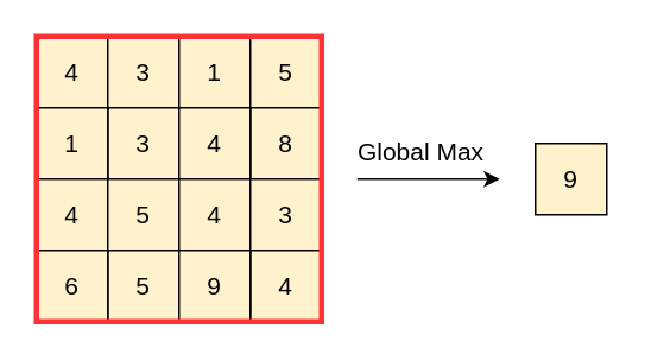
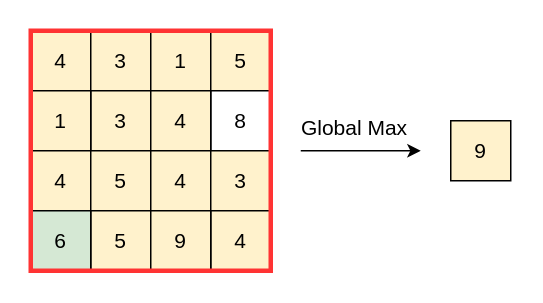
  <mxCell id="0" />
  <mxCell id="1" parent="0" />
  <mxCell id="2" value="4" style="whiteSpace=wrap;html=1;aspect=fixed;fillColor=#fff2cc;strokeColor=#000000;fontSize=14;" vertex="1" parent="1"><mxGeometry x="20" y="20" width="40" height="40" as="geometry" /></mxCell>
  <mxCell id="3" value="3" style="whiteSpace=wrap;html=1;aspect=fixed;fillColor=#fff2cc;strokeColor=#000000;fontSize=14;" vertex="1" parent="1"><mxGeometry x="60" y="20" width="40" height="40" as="geometry" /></mxCell>
  <mxCell id="4" value="3" style="whiteSpace=wrap;html=1;aspect=fixed;fillColor=#fff2cc;strokeColor=#000000;fontSize=14;" vertex="1" parent="1"><mxGeometry x="60" y="60" width="40" height="40" as="geometry" /></mxCell>
  <mxCell id="5" value="1" style="whiteSpace=wrap;html=1;aspect=fixed;fillColor=#fff2cc;strokeColor=#000000;fontSize=14;" vertex="1" parent="1"><mxGeometry x="20" y="60" width="40" height="40" as="geometry" /></mxCell>
  <mxCell id="6" value="1" style="whiteSpace=wrap;html=1;aspect=fixed;fillColor=#fff2cc;strokeColor=#000000;fontSize=14;" vertex="1" parent="1"><mxGeometry x="100" y="20" width="40" height="40" as="geometry" /></mxCell>
  <mxCell id="7" value="5" style="whiteSpace=wrap;html=1;aspect=fixed;fillColor=#fff2cc;strokeColor=#000000;fontSize=14;" vertex="1" parent="1"><mxGeometry x="140" y="20" width="40" height="40" as="geometry" /></mxCell>
- <mxCell id="8" value="8" style="whiteSpace=wrap;html=1;aspect=fixed;fillColor=#fff2cc;strokeColor=#000000;fontSize=14;" vertex="1" parent="1"><mxGeometry x="140" y="60" width="40" height="40" as="geometry" /></mxCell>
+ <mxCell id="8" value="8" style="whiteSpace=wrap;html=1;aspect=fixed;fillColor=#ffffff;strokeColor=#000000;fontSize=14;" vertex="1" parent="1"><mxGeometry x="140" y="60" width="40" height="40" as="geometry" /></mxCell>
  <mxCell id="9" value="4" style="whiteSpace=wrap;html=1;aspect=fixed;fillColor=#fff2cc;strokeColor=#000000;fontSize=14;" vertex="1" parent="1"><mxGeometry x="100" y="60" width="40" height="40" as="geometry" /></mxCell>
  <mxCell id="10" value="4" style="whiteSpace=wrap;html=1;aspect=fixed;fillColor=#fff2cc;strokeColor=#000000;fontSize=14;" vertex="1" parent="1"><mxGeometry x="20" y="100" width="40" height="40" as="geometry" /></mxCell>
  <mxCell id="11" value="5" style="whiteSpace=wrap;html=1;aspect=fixed;fillColor=#fff2cc;strokeColor=#000000;fontSize=14;" vertex="1" parent="1"><mxGeometry x="60" y="100" width="40" height="40" as="geometry" /></mxCell>
  <mxCell id="12" value="5" style="whiteSpace=wrap;html=1;aspect=fixed;fillColor=#fff2cc;strokeColor=#000000;fontSize=14;" vertex="1" parent="1"><mxGeometry x="60" y="140" width="40" height="40" as="geometry" /></mxCell>
- <mxCell id="13" value="6" style="whiteSpace=wrap;html=1;aspect=fixed;fillColor=#fff2cc;strokeColor=#000000;fontSize=14;" vertex="1" parent="1"><mxGeometry x="20" y="140" width="40" height="40" as="geometry" /></mxCell>
+ <mxCell id="13" value="6" style="whiteSpace=wrap;html=1;aspect=fixed;fillColor=#d5e8d4;strokeColor=#000000;fontSize=14;" vertex="1" parent="1"><mxGeometry x="20" y="140" width="40" height="40" as="geometry" /></mxCell>
  <mxCell id="14" value="4" style="whiteSpace=wrap;html=1;aspect=fixed;fillColor=#fff2cc;strokeColor=#000000;fontSize=14;" vertex="1" parent="1"><mxGeometry x="100" y="100" width="40" height="40" as="geometry" /></mxCell>
  <mxCell id="15" value="3" style="whiteSpace=wrap;html=1;aspect=fixed;fillColor=#fff2cc;strokeColor=#000000;fontSize=14;" vertex="1" parent="1"><mxGeometry x="140" y="100" width="40" height="40" as="geometry" /></mxCell>
  <mxCell id="16" value="4" style="whiteSpace=wrap;html=1;aspect=fixed;fillColor=#fff2cc;strokeColor=#000000;fontSize=14;" vertex="1" parent="1"><mxGeometry x="140" y="140" width="40" height="40" as="geometry" /></mxCell>
  <mxCell id="17" value="9" style="whiteSpace=wrap;html=1;aspect=fixed;fillColor=#fff2cc;strokeColor=#000000;fontSize=14;" vertex="1" parent="1"><mxGeometry x="100" y="140" width="40" height="40" as="geometry" /></mxCell>
  <mxCell id="18" value="9" style="whiteSpace=wrap;html=1;aspect=fixed;fillColor=#fff2cc;strokeColor=#000000;fontSize=14;" vertex="1" parent="1"><mxGeometry x="300" y="80" width="40" height="40" as="geometry" /></mxCell>
  <mxCell id="19" value="" style="endArrow=classic;html=1;rounded=0;fontSize=14;" edge="1" parent="1"><mxGeometry width="50" height="50" relative="1" as="geometry"><mxPoint x="200" y="100" as="sourcePoint" /><mxPoint x="280" y="100" as="targetPoint" /></mxGeometry></mxCell>
  <mxCell id="20" value="Global Max" style="text;html=1;strokeColor=none;fillColor=none;align=center;verticalAlign=middle;whiteSpace=wrap;rounded=0;fontSize=14;" vertex="1" parent="1"><mxGeometry x="198" y="70" width="76" height="30" as="geometry" /></mxCell>
  <mxCell id="21" value="" style="whiteSpace=wrap;html=1;aspect=fixed;fontSize=14;strokeWidth=3;fillColor=none;strokeColor=#FF3333;" vertex="1" parent="1"><mxGeometry x="20" y="20" width="160" height="160" as="geometry" /></mxCell>
